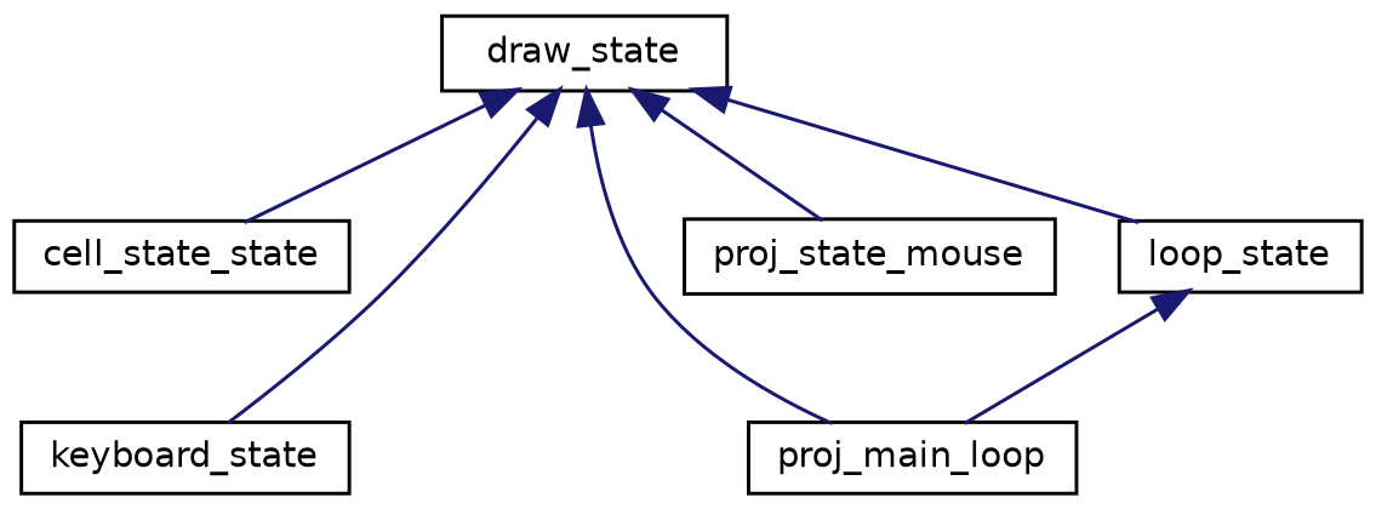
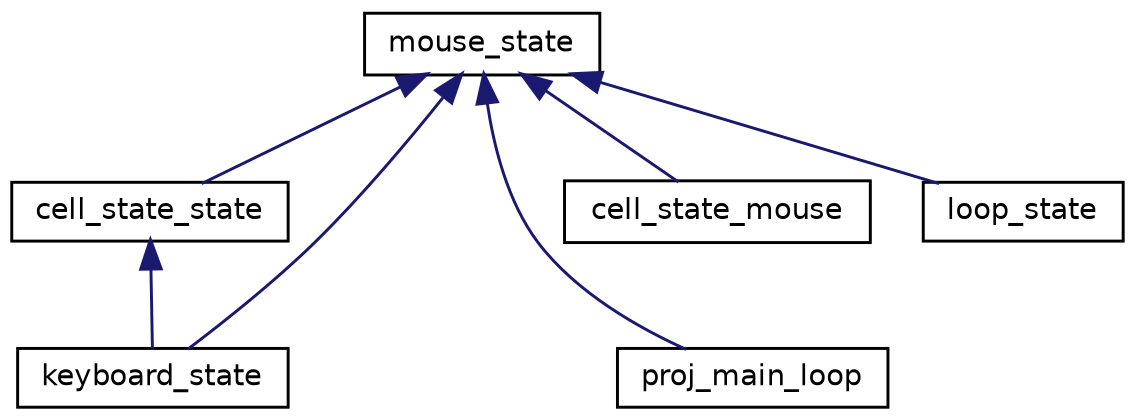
  digraph {
    rankdir=TB
    node [color=black fillcolor=white fontname=Helvetica fontsize=10 shape=record style=filled]
    edge [color=midnightblue dir=back fontname=Helvetica fontsize=10 labelfontname=Helvetica labelfontsize=10 style=solid]
-   n1 [height=0.2 label=draw_state width=0.4]
+   n1 [height=0.2 label=mouse_state width=0.4]
    n2 [height=0.2 label=cell_state_state width=0.4]
    n3 [height=0.2 label=keyboard_state width=0.4]
    n4 [height=0.2 label=proj_main_loop width=0.4]
-   n5 [height=0.2 label=proj_state_mouse width=0.4]
+   n5 [height=0.2 label=cell_state_mouse width=0.4]
    n6 [height=0.2 label=loop_state width=0.4]
    n1 -> n2
    n1 -> n3
    n1 -> n4
    n1 -> n5
    n1 -> n6
-   n6 -> n4
+   n2 -> n3
  }
